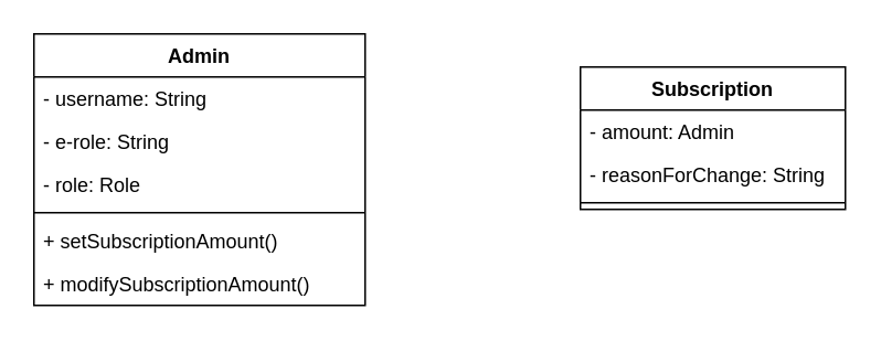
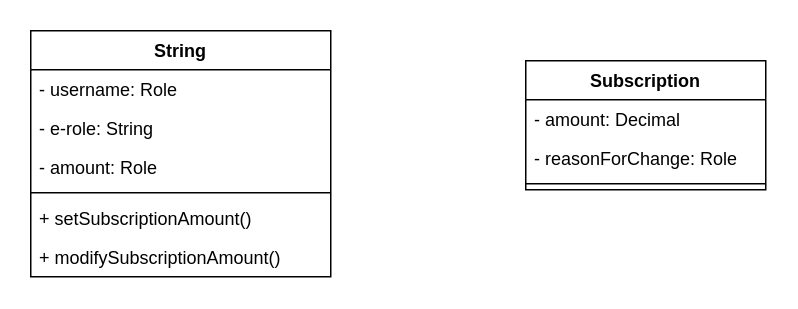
  <mxCell id="0" />
  <mxCell id="1" parent="0" />
- <mxCell id="2" value="Admin" style="swimlane;fontStyle=1;align=center;verticalAlign=top;childLayout=stackLayout;horizontal=1;startSize=26;horizontalStack=0;resizeParent=1;resizeParentMax=0;resizeLast=0;collapsible=1;marginBottom=0;whiteSpace=wrap;html=1;" vertex="1" parent="1"><mxGeometry x="20" y="20" width="200" height="164" as="geometry" /></mxCell>
- <mxCell id="3" value="- username: String" style="text;strokeColor=none;fillColor=none;align=left;verticalAlign=top;spacingLeft=4;spacingRight=4;overflow=hidden;rotatable=0;points=[[0,0.5],[1,0.5]];portConstraint=eastwest;whiteSpace=wrap;html=1;" vertex="1" parent="2"><mxGeometry y="26" width="200" height="26" as="geometry" /></mxCell>
+ <mxCell id="2" value="String" style="swimlane;fontStyle=1;align=center;verticalAlign=top;childLayout=stackLayout;horizontal=1;startSize=26;horizontalStack=0;resizeParent=1;resizeParentMax=0;resizeLast=0;collapsible=1;marginBottom=0;whiteSpace=wrap;html=1;" vertex="1" parent="1"><mxGeometry x="20" y="20" width="200" height="164" as="geometry" /></mxCell>
+ <mxCell id="3" value="- username: Role" style="text;strokeColor=none;fillColor=none;align=left;verticalAlign=top;spacingLeft=4;spacingRight=4;overflow=hidden;rotatable=0;points=[[0,0.5],[1,0.5]];portConstraint=eastwest;whiteSpace=wrap;html=1;" vertex="1" parent="2"><mxGeometry y="26" width="200" height="26" as="geometry" /></mxCell>
  <mxCell id="4" value="- e-role: String" style="text;strokeColor=none;fillColor=none;align=left;verticalAlign=top;spacingLeft=4;spacingRight=4;overflow=hidden;rotatable=0;points=[[0,0.5],[1,0.5]];portConstraint=eastwest;whiteSpace=wrap;html=1;" vertex="1" parent="2"><mxGeometry y="52" width="200" height="26" as="geometry" /></mxCell>
- <mxCell id="5" value="- role: Role" style="text;strokeColor=none;fillColor=none;align=left;verticalAlign=top;spacingLeft=4;spacingRight=4;overflow=hidden;rotatable=0;points=[[0,0.5],[1,0.5]];portConstraint=eastwest;whiteSpace=wrap;html=1;" vertex="1" parent="2"><mxGeometry y="78" width="200" height="26" as="geometry" /></mxCell>
+ <mxCell id="5" value="- amount: Role" style="text;strokeColor=none;fillColor=none;align=left;verticalAlign=top;spacingLeft=4;spacingRight=4;overflow=hidden;rotatable=0;points=[[0,0.5],[1,0.5]];portConstraint=eastwest;whiteSpace=wrap;html=1;" vertex="1" parent="2"><mxGeometry y="78" width="200" height="26" as="geometry" /></mxCell>
  <mxCell id="6" value="" style="line;strokeWidth=1;fillColor=none;align=left;verticalAlign=middle;spacingTop=-1;spacingLeft=3;spacingRight=3;rotatable=0;labelPosition=right;points=[];portConstraint=eastwest;strokeColor=inherit;" vertex="1" parent="2"><mxGeometry y="104" width="200" height="8" as="geometry" /></mxCell>
  <mxCell id="7" value="+ setSubscriptionAmount()" style="text;strokeColor=none;fillColor=none;align=left;verticalAlign=top;spacingLeft=4;spacingRight=4;overflow=hidden;rotatable=0;points=[[0,0.5],[1,0.5]];portConstraint=eastwest;whiteSpace=wrap;html=1;" vertex="1" parent="2"><mxGeometry y="112" width="200" height="26" as="geometry" /></mxCell>
  <mxCell id="8" value="+ modifySubscriptionAmount()" style="text;strokeColor=none;fillColor=none;align=left;verticalAlign=top;spacingLeft=4;spacingRight=4;overflow=hidden;rotatable=0;points=[[0,0.5],[1,0.5]];portConstraint=eastwest;whiteSpace=wrap;html=1;" vertex="1" parent="2"><mxGeometry y="138" width="200" height="26" as="geometry" /></mxCell>
  <mxCell id="9" value="Subscription" style="swimlane;fontStyle=1;align=center;verticalAlign=top;childLayout=stackLayout;horizontal=1;startSize=26;horizontalStack=0;resizeParent=1;resizeParentMax=0;resizeLast=0;collapsible=1;marginBottom=0;whiteSpace=wrap;html=1;" vertex="1" parent="1"><mxGeometry x="350" y="40" width="160" height="86" as="geometry" /></mxCell>
- <mxCell id="10" value="- amount: Admin" style="text;strokeColor=none;fillColor=none;align=left;verticalAlign=top;spacingLeft=4;spacingRight=4;overflow=hidden;rotatable=0;points=[[0,0.5],[1,0.5]];portConstraint=eastwest;whiteSpace=wrap;html=1;" vertex="1" parent="9"><mxGeometry y="26" width="160" height="26" as="geometry" /></mxCell>
- <mxCell id="11" value="- reasonForChange: String" style="text;strokeColor=none;fillColor=none;align=left;verticalAlign=top;spacingLeft=4;spacingRight=4;overflow=hidden;rotatable=0;points=[[0,0.5],[1,0.5]];portConstraint=eastwest;whiteSpace=wrap;html=1;" vertex="1" parent="9"><mxGeometry y="52" width="160" height="26" as="geometry" /></mxCell>
+ <mxCell id="10" value="- amount: Decimal" style="text;strokeColor=none;fillColor=none;align=left;verticalAlign=top;spacingLeft=4;spacingRight=4;overflow=hidden;rotatable=0;points=[[0,0.5],[1,0.5]];portConstraint=eastwest;whiteSpace=wrap;html=1;" vertex="1" parent="9"><mxGeometry y="26" width="160" height="26" as="geometry" /></mxCell>
+ <mxCell id="11" value="- reasonForChange: Role" style="text;strokeColor=none;fillColor=none;align=left;verticalAlign=top;spacingLeft=4;spacingRight=4;overflow=hidden;rotatable=0;points=[[0,0.5],[1,0.5]];portConstraint=eastwest;whiteSpace=wrap;html=1;" vertex="1" parent="9"><mxGeometry y="52" width="160" height="26" as="geometry" /></mxCell>
  <mxCell id="12" value="" style="line;strokeWidth=1;fillColor=none;align=left;verticalAlign=middle;spacingTop=-1;spacingLeft=3;spacingRight=3;rotatable=0;labelPosition=right;points=[];portConstraint=eastwest;strokeColor=inherit;" vertex="1" parent="9"><mxGeometry y="78" width="160" height="8" as="geometry" /></mxCell>
